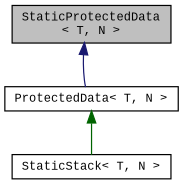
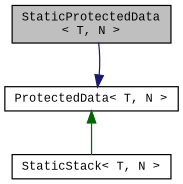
  digraph {
    fontname="Liberation Mono"
    node [color=black fillcolor=white fontname="Liberation Mono" fontsize=10 shape=record style=filled]
    edge [dir=back fontname="Liberation Mono" fontsize=10 labelfontname=Helvetica labelfontsize=10 style=solid]
    n1 [fillcolor=grey75 fontcolor=black height=0.2 label="StaticProtectedData\l\< T, N \>" width=0.4]
    n2 [height=0.2 label="StaticStack\< T, N \>" width=0.4]
    n3 [height=0.2 label="ProtectedData\< T, N \>" width=0.4]
-   n1 -> n3 [color=midnightblue]
+   n3 -> n1 [color=midnightblue]
    n3 -> n2 [color=darkgreen]
  }
